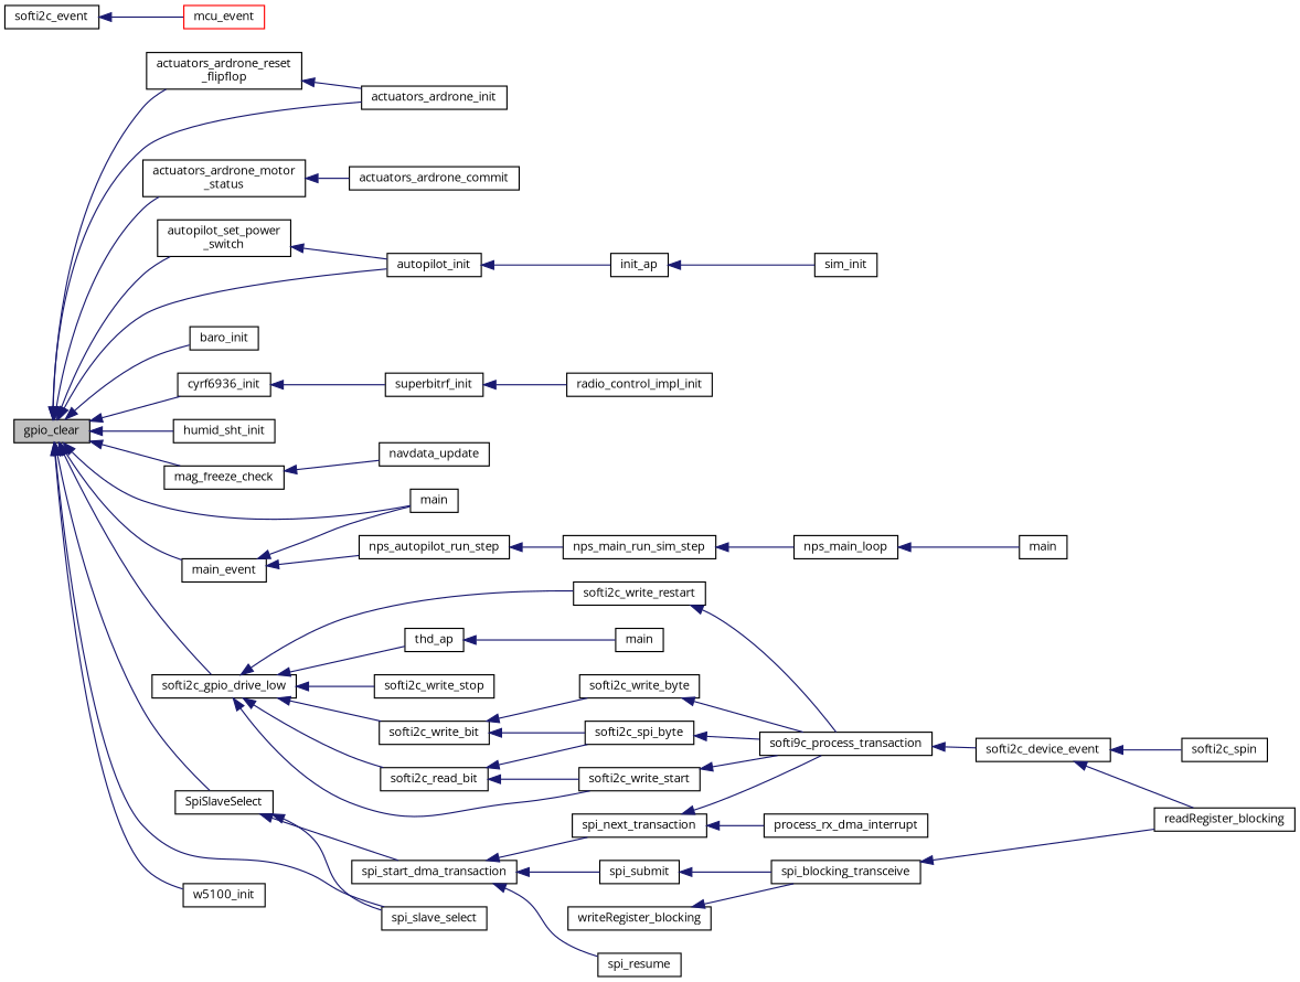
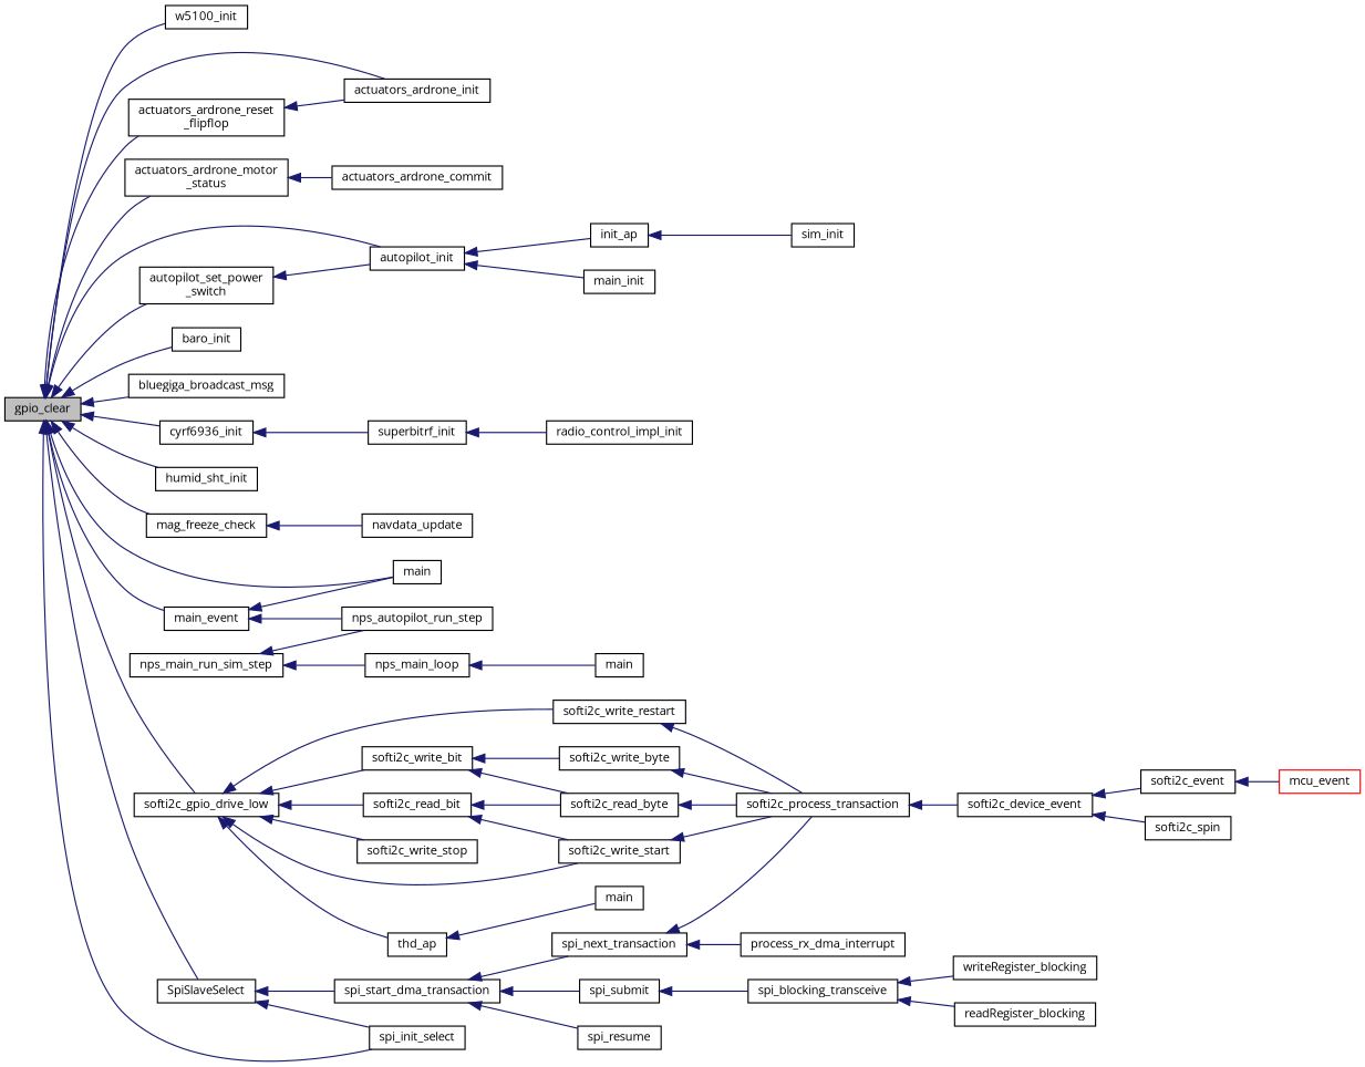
  digraph {
    fontname="Open Sans"
    rankdir=LR
    node [color=black fillcolor=white fontname="Open Sans" fontsize=10 shape=record style=filled]
    edge [color=midnightblue dir=back fontname="Open Sans" fontsize=10 labelfontname=FreeSans labelfontsize=10 style=solid]
    n1 [fillcolor=grey75 fontcolor=black height=0.2 label=gpio_clear width=0.4]
    n2 [height=0.2 label=actuators_ardrone_init width=0.4]
    n3 [height=0.2 label="actuators_ardrone_motor\l_status" width=0.4]
    n4 [height=0.2 label="actuators_ardrone_reset\l_flipflop" width=0.4]
    n5 [height=0.2 label=autopilot_init width=0.4]
    n6 [height=0.2 label="autopilot_set_power\l_switch" width=0.4]
    n7 [height=0.2 label=baro_init width=0.4]
+   n8 [height=0.2 label=bluegiga_broadcast_msg width=0.4]
    n9 [height=0.2 label=cyrf6936_init width=0.4]
    n10 [height=0.2 label=humid_sht_init width=0.4]
    n11 [height=0.2 label=mag_freeze_check width=0.4]
    n12 [height=0.2 label=main width=0.4]
    n13 [height=0.2 label=main_event width=0.4]
    n14 [height=0.2 label=softi2c_gpio_drive_low width=0.4]
-   n15 [height=0.2 label=spi_slave_select width=0.4]
+   n15 [height=0.2 label=spi_init_select width=0.4]
    n16 [height=0.2 label=SpiSlaveSelect width=0.4]
    n17 [height=0.2 label=w5100_init width=0.4]
    n18 [height=0.2 label=actuators_ardrone_commit width=0.4]
    n19 [height=0.2 label=init_ap width=0.4]
+   n20 [height=0.2 label=main_init width=0.4]
    n21 [height=0.2 label=superbitrf_init width=0.4]
    n22 [height=0.2 label=navdata_update width=0.4]
    n23 [height=0.2 label=nps_autopilot_run_step width=0.4]
    n24 [height=0.2 label=thd_ap width=0.4]
    n25 [height=0.2 label=softi2c_write_start width=0.4]
    n26 [height=0.2 label=softi2c_write_bit width=0.4]
    n27 [height=0.2 label=softi2c_read_bit width=0.4]
    n28 [height=0.2 label=softi2c_write_restart width=0.4]
    n29 [height=0.2 label=softi2c_write_stop width=0.4]
    n30 [height=0.2 label=spi_start_dma_transaction width=0.4]
    n31 [height=0.2 label=sim_init width=0.4]
    n32 [height=0.2 label=radio_control_impl_init width=0.4]
    n33 [height=0.2 label=main width=0.4]
    n34 [height=0.2 label=nps_main_run_sim_step width=0.4]
    n35 [height=0.2 label=nps_main_loop width=0.4]
    n36 [height=0.2 label=main width=0.4]
-   n37 [height=0.2 label=softi9c_process_transaction width=0.4]
+   n37 [height=0.2 label=softi2c_process_transaction width=0.4]
    n38 [height=0.2 label=softi2c_write_byte width=0.4]
-   n39 [height=0.2 label=softi2c_spi_byte width=0.4]
+   n39 [height=0.2 label=softi2c_read_byte width=0.4]
    n40 [height=0.2 label=softi2c_device_event width=0.4]
    n41 [height=0.2 label=softi2c_event width=0.4]
    n42 [height=0.2 label=softi2c_spin width=0.4]
    n43 [color=red height=0.2 label=mcu_event width=0.4]
    n44 [height=0.2 label=spi_submit width=0.4]
    n45 [height=0.2 label=spi_resume width=0.4]
    n46 [height=0.2 label=spi_next_transaction width=0.4]
    n47 [height=0.2 label=spi_blocking_transceive width=0.4]
    n48 [height=0.2 label=process_rx_dma_interrupt width=0.4]
    n49 [height=0.2 label=readRegister_blocking width=0.4]
    n50 [height=0.2 label=writeRegister_blocking width=0.4]
    n1 -> n2
    n1 -> n3
    n1 -> n4
    n1 -> n5
    n1 -> n6
    n1 -> n7
+   n1 -> n8
    n1 -> n9
    n1 -> n10
    n1 -> n11
    n1 -> n12
    n1 -> n13
    n1 -> n14
    n1 -> n15
    n1 -> n16
    n1 -> n17
    n3 -> n18
    n4 -> n2
    n5 -> n19
+   n5 -> n20
    n6 -> n5
    n9 -> n21
    n11 -> n22
    n13 -> n12
    n13 -> n23
    n14 -> n24
    n14 -> n25
    n14 -> n26
    n14 -> n27
    n14 -> n28
    n14 -> n29
    n16 -> n15
    n16 -> n30
    n19 -> n31
    n21 -> n32
-   n23 -> n34
+   n34 -> n23
    n24 -> n33
    n25 -> n37
    n26 -> n38
    n26 -> n39
    n27 -> n25
    n27 -> n39
    n28 -> n37
    n30 -> n44
    n30 -> n45
    n30 -> n46
    n34 -> n35
    n35 -> n36
    n37 -> n40
    n38 -> n37
    n39 -> n37
-   n40 -> n49
+   n40 -> n41
    n40 -> n42
    n41 -> n43
    n44 -> n47
    n46 -> n37
    n46 -> n48
    n47 -> n49
-   n50 -> n47
+   n47 -> n50
  }
